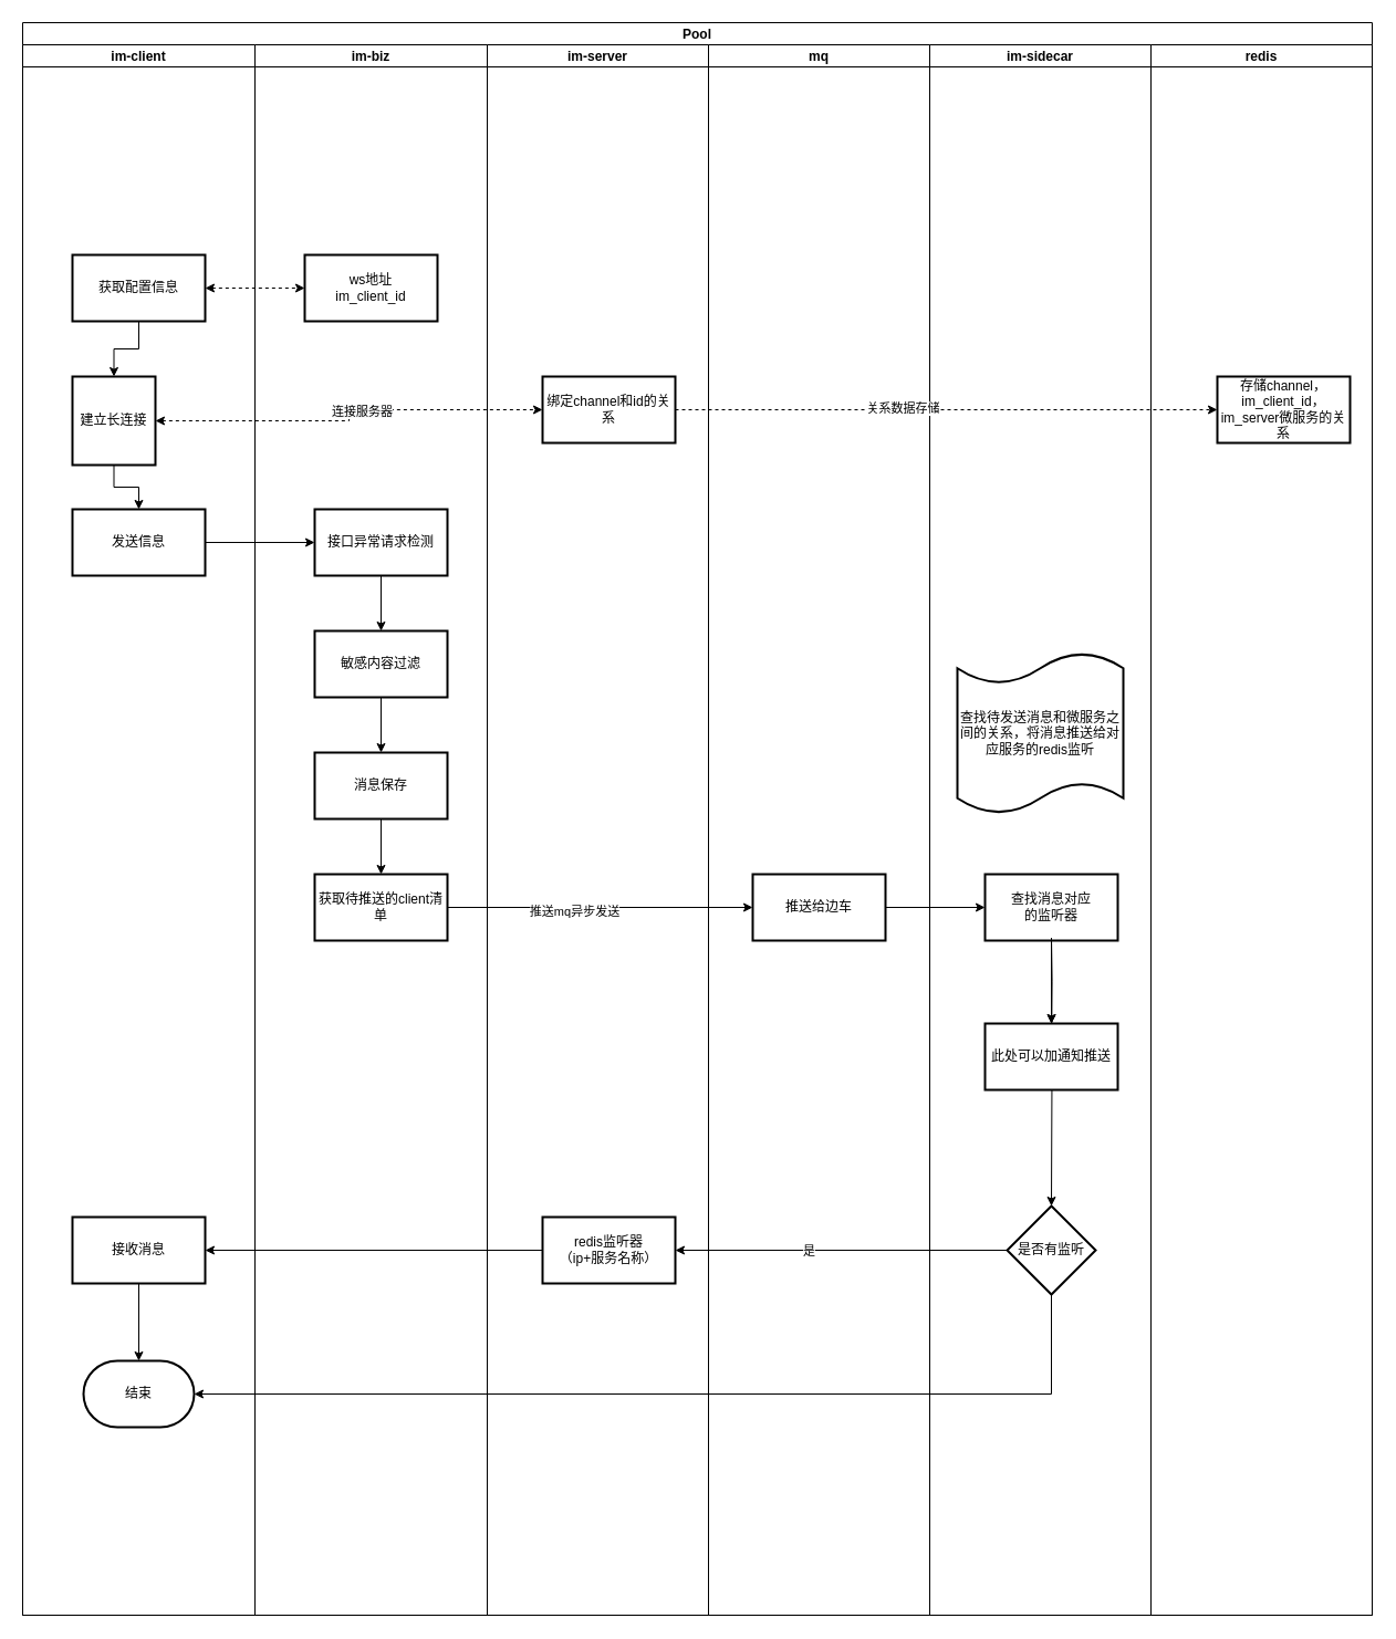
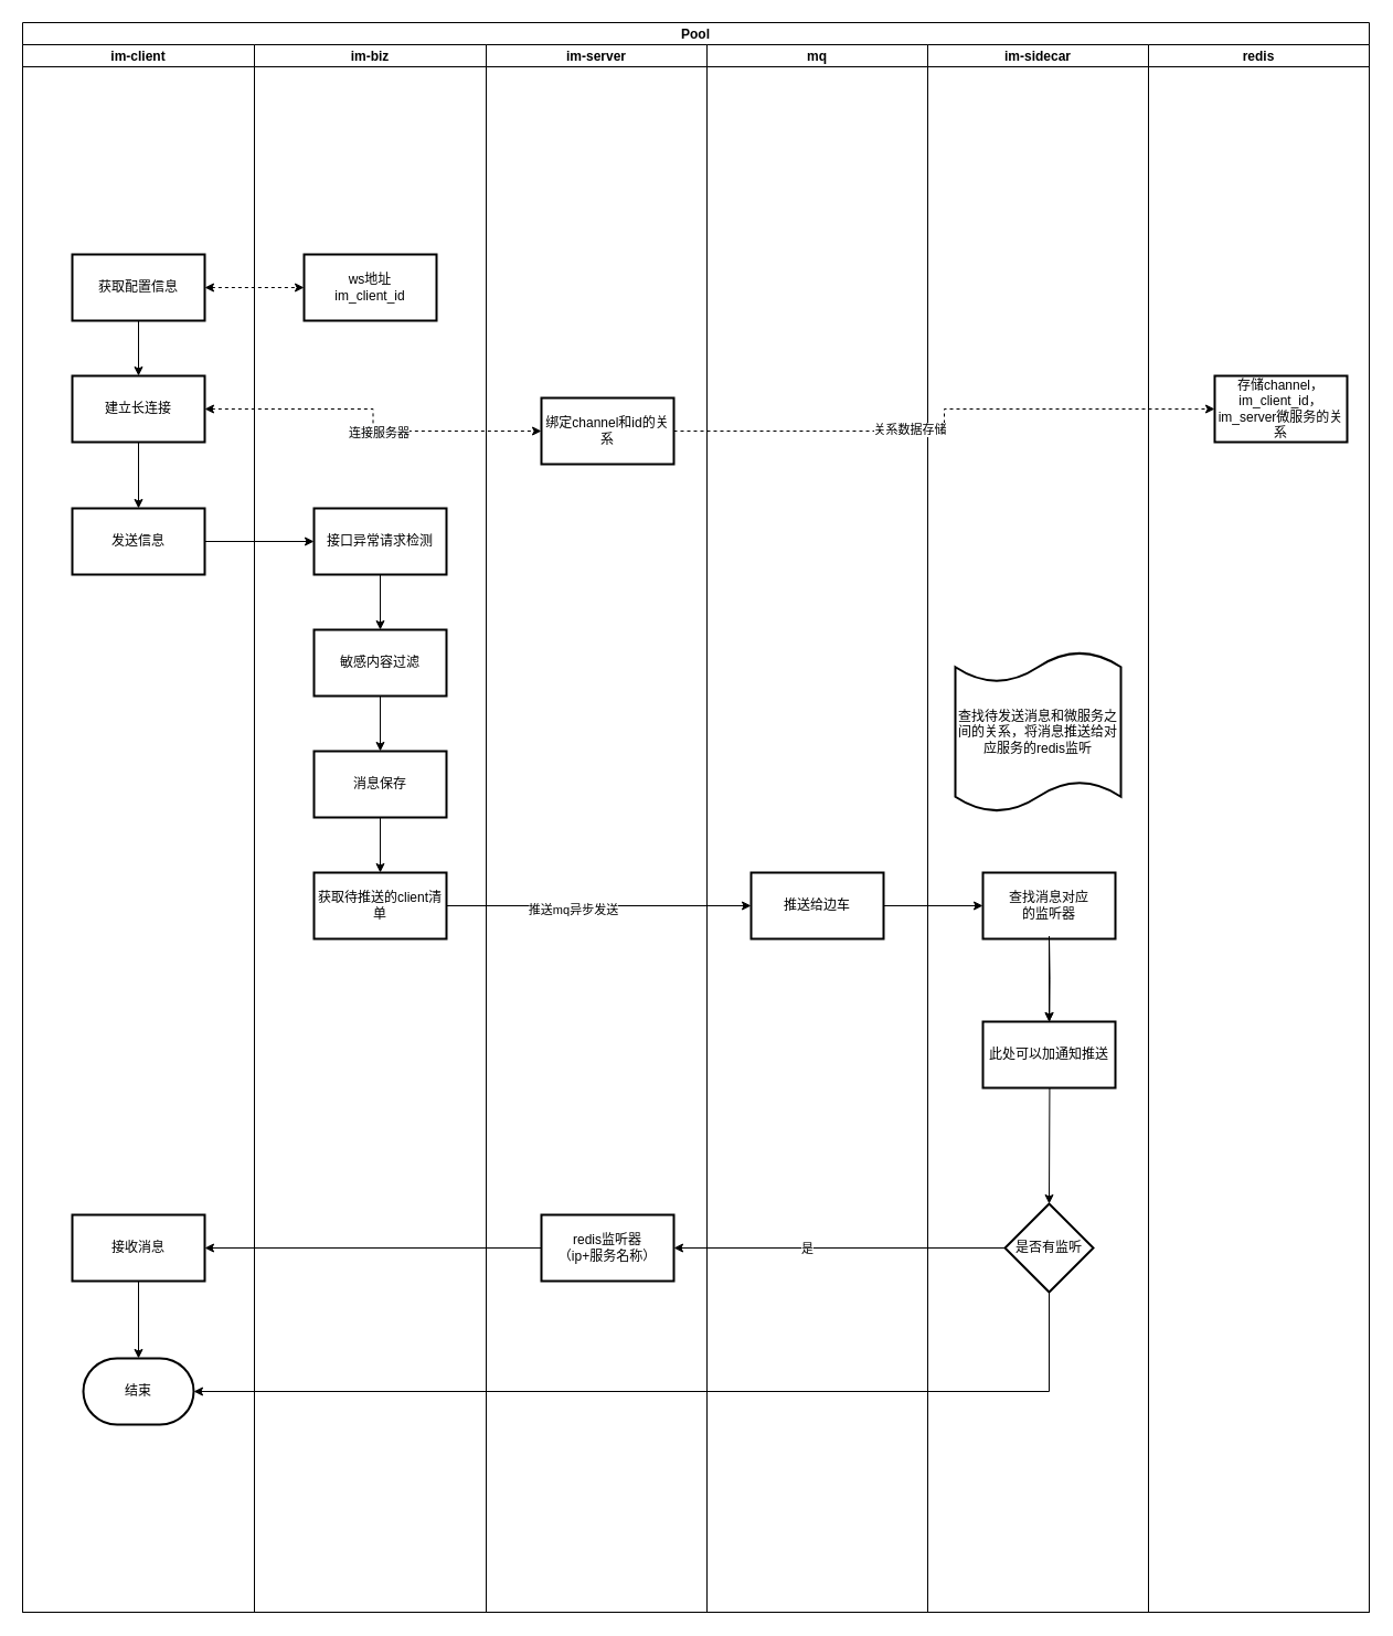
  <mxCell id="0" />
  <mxCell id="1" parent="0" />
  <mxCell id="2" value="Pool" style="swimlane;childLayout=stackLayout;resizeParent=1;resizeParentMax=0;startSize=20;" vertex="1" parent="1"><mxGeometry x="20" y="20" width="1220" height="1440" as="geometry" /></mxCell>
  <mxCell id="3" value="im-client" style="swimlane;startSize=20;" vertex="1" parent="2"><mxGeometry y="20" width="210" height="1420" as="geometry" /></mxCell>
  <mxCell id="4" style="edgeStyle=orthogonalEdgeStyle;rounded=0;orthogonalLoop=1;jettySize=auto;html=1;startArrow=none;startFill=0;" edge="1" parent="3" source="11" target="5"><mxGeometry relative="1" as="geometry"><mxPoint x="105" y="1120" as="sourcePoint" /></mxGeometry></mxCell>
  <mxCell id="5" value="结束" style="strokeWidth=2;html=1;shape=mxgraph.flowchart.terminator;whiteSpace=wrap;" vertex="1" parent="3"><mxGeometry x="55" y="1190" width="100" height="60" as="geometry" /></mxCell>
  <mxCell id="6" value="获取配置信息" style="whiteSpace=wrap;html=1;strokeWidth=2;" vertex="1" parent="3"><mxGeometry x="45" y="190" width="120" height="60" as="geometry" /></mxCell>
- <mxCell id="7" value="建立长连接" style="whiteSpace=wrap;html=1;strokeWidth=2;" vertex="1" parent="3"><mxGeometry x="45" y="300" width="75" height="80" as="geometry" /></mxCell>
+ <mxCell id="7" value="建立长连接" style="whiteSpace=wrap;html=1;strokeWidth=2;" vertex="1" parent="3"><mxGeometry x="45" y="300" width="120" height="60" as="geometry" /></mxCell>
  <mxCell id="8" value="" style="edgeStyle=orthogonalEdgeStyle;rounded=0;orthogonalLoop=1;jettySize=auto;html=1;startArrow=none;startFill=0;" edge="1" parent="3" source="6" target="7"><mxGeometry relative="1" as="geometry" /></mxCell>
  <mxCell id="9" value="发送信息" style="whiteSpace=wrap;html=1;strokeWidth=2;" vertex="1" parent="3"><mxGeometry x="45" y="420" width="120" height="60" as="geometry" /></mxCell>
  <mxCell id="10" value="" style="edgeStyle=orthogonalEdgeStyle;rounded=0;orthogonalLoop=1;jettySize=auto;html=1;startArrow=none;startFill=0;" edge="1" parent="3" source="7" target="9"><mxGeometry relative="1" as="geometry" /></mxCell>
  <mxCell id="11" value="接收消息" style="whiteSpace=wrap;html=1;strokeWidth=2;" vertex="1" parent="3"><mxGeometry x="45" y="1060" width="120" height="60" as="geometry" /></mxCell>
  <mxCell id="12" value="im-biz" style="swimlane;startSize=20;" vertex="1" parent="2"><mxGeometry x="210" y="20" width="210" height="1420" as="geometry" /></mxCell>
  <mxCell id="13" value="ws地址&lt;br&gt;im_client_id" style="whiteSpace=wrap;html=1;strokeWidth=2;" vertex="1" parent="12"><mxGeometry x="45" y="190" width="120" height="60" as="geometry" /></mxCell>
  <mxCell id="14" value="" style="edgeStyle=orthogonalEdgeStyle;rounded=0;orthogonalLoop=1;jettySize=auto;html=1;startArrow=none;startFill=0;" edge="1" parent="12" source="15" target="17"><mxGeometry relative="1" as="geometry" /></mxCell>
  <mxCell id="15" value="接口异常请求检测" style="whiteSpace=wrap;html=1;strokeWidth=2;" vertex="1" parent="12"><mxGeometry x="54" y="420" width="120" height="60" as="geometry" /></mxCell>
  <mxCell id="16" value="" style="edgeStyle=orthogonalEdgeStyle;rounded=0;orthogonalLoop=1;jettySize=auto;html=1;startArrow=none;startFill=0;" edge="1" parent="12" source="17" target="19"><mxGeometry relative="1" as="geometry" /></mxCell>
  <mxCell id="17" value="敏感内容过滤" style="whiteSpace=wrap;html=1;strokeWidth=2;" vertex="1" parent="12"><mxGeometry x="54" y="530" width="120" height="60" as="geometry" /></mxCell>
  <mxCell id="18" value="" style="edgeStyle=orthogonalEdgeStyle;rounded=0;orthogonalLoop=1;jettySize=auto;html=1;startArrow=none;startFill=0;" edge="1" parent="12" source="19" target="20"><mxGeometry relative="1" as="geometry" /></mxCell>
  <mxCell id="19" value="消息保存" style="whiteSpace=wrap;html=1;strokeWidth=2;" vertex="1" parent="12"><mxGeometry x="54" y="640" width="120" height="60" as="geometry" /></mxCell>
  <mxCell id="20" value="获取待推送的client清单" style="whiteSpace=wrap;html=1;strokeWidth=2;" vertex="1" parent="12"><mxGeometry x="54" y="750" width="120" height="60" as="geometry" /></mxCell>
  <mxCell id="21" value="im-server" style="swimlane;startSize=20;" vertex="1" parent="2"><mxGeometry x="420" y="20" width="200" height="1420" as="geometry" /></mxCell>
- <mxCell id="22" value="绑定channel和id的关系" style="whiteSpace=wrap;html=1;strokeWidth=2;" vertex="1" parent="21"><mxGeometry x="50" y="300" width="120" height="60" as="geometry" /></mxCell>
+ <mxCell id="22" value="绑定channel和id的关系" style="whiteSpace=wrap;html=1;strokeWidth=2;" vertex="1" parent="21"><mxGeometry x="50" y="320" width="120" height="60" as="geometry" /></mxCell>
  <mxCell id="23" value="redis监听器&lt;br&gt;（ip+服务名称）" style="whiteSpace=wrap;html=1;strokeWidth=2;" vertex="1" parent="21"><mxGeometry x="50" y="1060" width="120" height="60" as="geometry" /></mxCell>
  <mxCell id="24" style="edgeStyle=orthogonalEdgeStyle;rounded=0;orthogonalLoop=1;jettySize=auto;html=1;startArrow=classic;startFill=1;dashed=1;" edge="1" parent="2" target="22" source="7"><mxGeometry relative="1" as="geometry"><mxPoint x="155" y="350" as="sourcePoint" /><mxPoint x="475" y="350" as="targetPoint" /></mxGeometry></mxCell>
  <mxCell id="25" value="&lt;span style=&quot;background-color: rgb(248, 249, 250);&quot;&gt;连接服务器&lt;/span&gt;" style="edgeLabel;html=1;align=center;verticalAlign=middle;resizable=0;points=[];" vertex="1" connectable="0" parent="24"><mxGeometry x="0.087" y="-1" relative="1" as="geometry"><mxPoint as="offset" /></mxGeometry></mxCell>
  <mxCell id="26" value="mq" style="swimlane;startSize=20;" vertex="1" parent="2"><mxGeometry x="620" y="20" width="200" height="1420" as="geometry" /></mxCell>
  <mxCell id="27" value="推送给边车" style="whiteSpace=wrap;html=1;strokeWidth=2;" vertex="1" parent="26"><mxGeometry x="40" y="750" width="120" height="60" as="geometry" /></mxCell>
  <mxCell id="28" value="im-sidecar" style="swimlane;startSize=20;" vertex="1" parent="2"><mxGeometry x="820" y="20" width="200" height="1420" as="geometry" /></mxCell>
  <mxCell id="29" value="" style="edgeStyle=orthogonalEdgeStyle;rounded=0;orthogonalLoop=1;jettySize=auto;html=1;startArrow=none;startFill=0;" edge="1" parent="28" target="31"><mxGeometry relative="1" as="geometry"><mxPoint x="110" y="807.5" as="sourcePoint" /></mxGeometry></mxCell>
  <mxCell id="30" value="查找待发送消息和微服务之间的关系，将消息推送给对应服务的redis监听" style="shape=tape;whiteSpace=wrap;html=1;strokeWidth=2;size=0.19" vertex="1" parent="28"><mxGeometry x="25" y="550" width="150" height="145" as="geometry" /></mxCell>
  <mxCell id="31" value="是否有监听" style="rhombus;whiteSpace=wrap;html=1;strokeWidth=2;" vertex="1" parent="28"><mxGeometry x="70" y="1050" width="80" height="80" as="geometry" /></mxCell>
  <mxCell id="32" value="查找消息对应&lt;br&gt;的监听器" style="whiteSpace=wrap;html=1;strokeWidth=2;" vertex="1" parent="28"><mxGeometry x="50" y="750" width="120" height="60" as="geometry" /></mxCell>
  <mxCell id="33" value="" style="edgeStyle=orthogonalEdgeStyle;rounded=0;orthogonalLoop=1;jettySize=auto;html=1;startArrow=none;startFill=0;" edge="1" parent="2" source="27" target="32"><mxGeometry relative="1" as="geometry"><mxPoint x="770" y="800" as="sourcePoint" /><mxPoint x="880" y="800" as="targetPoint" /></mxGeometry></mxCell>
  <mxCell id="34" style="edgeStyle=orthogonalEdgeStyle;rounded=0;orthogonalLoop=1;jettySize=auto;html=1;startArrow=none;startFill=0;exitX=0;exitY=0.5;exitDx=0;exitDy=0;" edge="1" parent="2" source="31" target="23"><mxGeometry relative="1" as="geometry"><mxPoint x="580" y="1110" as="targetPoint" /></mxGeometry></mxCell>
  <mxCell id="35" value="是" style="edgeLabel;html=1;align=center;verticalAlign=middle;resizable=0;points=[];" vertex="1" connectable="0" parent="34"><mxGeometry x="0.2" relative="1" as="geometry"><mxPoint as="offset" /></mxGeometry></mxCell>
  <mxCell id="36" style="edgeStyle=orthogonalEdgeStyle;rounded=0;orthogonalLoop=1;jettySize=auto;html=1;startArrow=none;startFill=0;" edge="1" parent="2" source="23" target="11"><mxGeometry relative="1" as="geometry"><mxPoint x="480" y="1110" as="sourcePoint" /><mxPoint x="155" y="1110" as="targetPoint" /></mxGeometry></mxCell>
  <mxCell id="37" style="edgeStyle=orthogonalEdgeStyle;rounded=0;orthogonalLoop=1;jettySize=auto;html=1;entryX=1;entryY=0.5;entryDx=0;entryDy=0;entryPerimeter=0;startArrow=none;startFill=0;exitX=0.5;exitY=1;exitDx=0;exitDy=0;" edge="1" parent="2" source="31" target="5"><mxGeometry relative="1" as="geometry" /></mxCell>
  <mxCell id="38" value="redis" style="swimlane;startSize=20;" vertex="1" parent="2"><mxGeometry x="1020" y="20" width="200" height="1420" as="geometry" /></mxCell>
  <mxCell id="39" value="存储channel，im_client_id，im_server微服务的关系" style="whiteSpace=wrap;html=1;strokeWidth=2;" vertex="1" parent="38"><mxGeometry x="60" y="300" width="120" height="60" as="geometry" /></mxCell>
  <mxCell id="40" style="edgeStyle=orthogonalEdgeStyle;rounded=0;orthogonalLoop=1;jettySize=auto;html=1;startArrow=none;startFill=0;dashed=1;" edge="1" parent="2" source="22" target="39"><mxGeometry relative="1" as="geometry"><mxPoint x="575" y="350" as="sourcePoint" /><mxPoint x="1080" y="350" as="targetPoint" /></mxGeometry></mxCell>
  <mxCell id="41" value="关系数据存储" style="edgeLabel;html=1;align=center;verticalAlign=middle;resizable=0;points=[];" vertex="1" connectable="0" parent="40"><mxGeometry x="-0.164" y="2" relative="1" as="geometry"><mxPoint as="offset" /></mxGeometry></mxCell>
  <mxCell id="42" value="" style="edgeStyle=orthogonalEdgeStyle;rounded=0;orthogonalLoop=1;jettySize=auto;html=1;startArrow=classic;startFill=1;dashed=1;" edge="1" parent="2" source="6" target="13"><mxGeometry relative="1" as="geometry" /></mxCell>
  <mxCell id="43" value="" style="edgeStyle=orthogonalEdgeStyle;rounded=0;orthogonalLoop=1;jettySize=auto;html=1;startArrow=none;startFill=0;" edge="1" parent="2" source="9" target="15"><mxGeometry relative="1" as="geometry" /></mxCell>
  <mxCell id="44" style="edgeStyle=orthogonalEdgeStyle;rounded=0;orthogonalLoop=1;jettySize=auto;html=1;startArrow=none;startFill=0;" edge="1" parent="2" source="20" target="27"><mxGeometry relative="1" as="geometry"><mxPoint x="670" y="800" as="targetPoint" /></mxGeometry></mxCell>
  <mxCell id="45" value="推送mq异步发送" style="edgeLabel;html=1;align=center;verticalAlign=middle;resizable=0;points=[];" vertex="1" connectable="0" parent="44"><mxGeometry x="-0.175" y="-3" relative="1" as="geometry"><mxPoint as="offset" /></mxGeometry></mxCell>
  <mxCell id="46" value="此处可以加通知推送" style="whiteSpace=wrap;html=1;strokeWidth=2;" vertex="1" parent="1"><mxGeometry x="890" y="925" width="120" height="60" as="geometry" /></mxCell>
  <mxCell id="47" value="" style="edgeStyle=orthogonalEdgeStyle;rounded=0;orthogonalLoop=1;jettySize=auto;html=1;startArrow=none;startFill=0;" edge="1" parent="1" target="46"><mxGeometry relative="1" as="geometry"><mxPoint x="950" y="847.5" as="sourcePoint" /></mxGeometry></mxCell>
  <mxCell id="48" value="" style="edgeStyle=orthogonalEdgeStyle;rounded=0;orthogonalLoop=1;jettySize=auto;html=1;startArrow=none;startFill=0;" edge="1" parent="1" source="32" target="46"><mxGeometry relative="1" as="geometry"><mxPoint x="950" y="840" as="sourcePoint" /></mxGeometry></mxCell>
